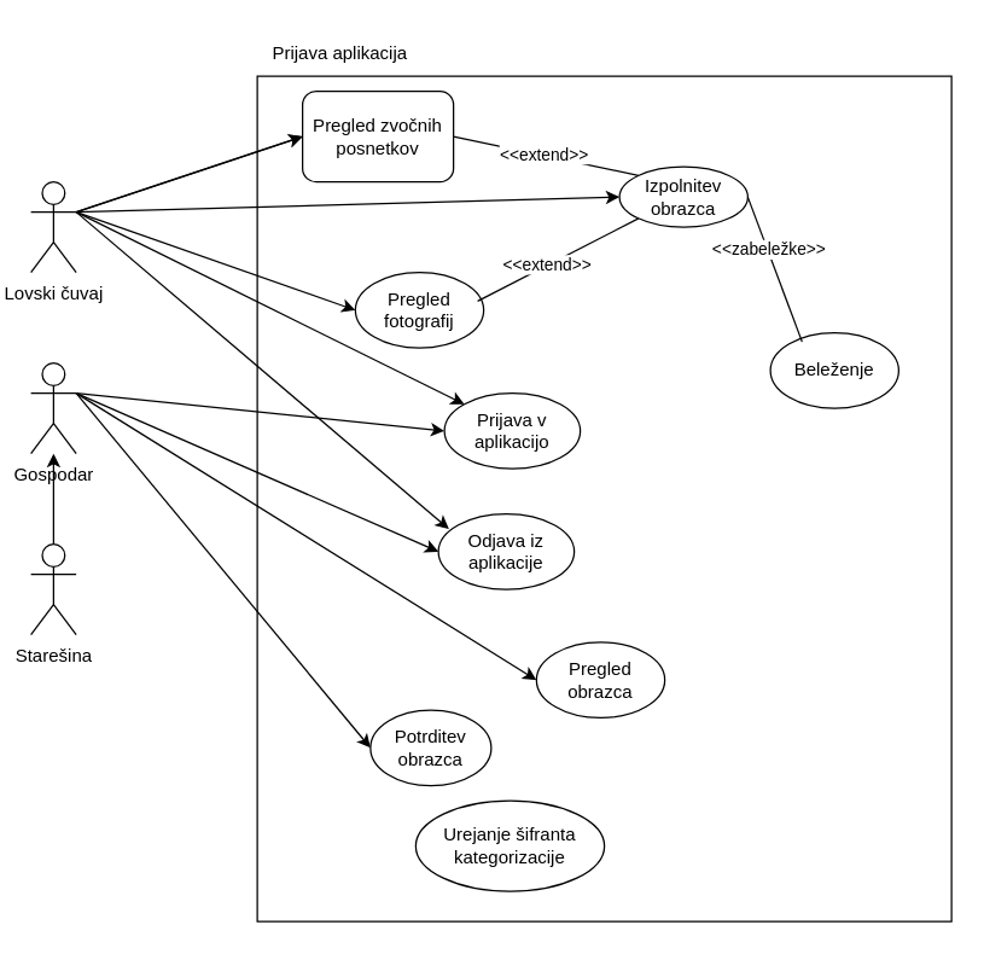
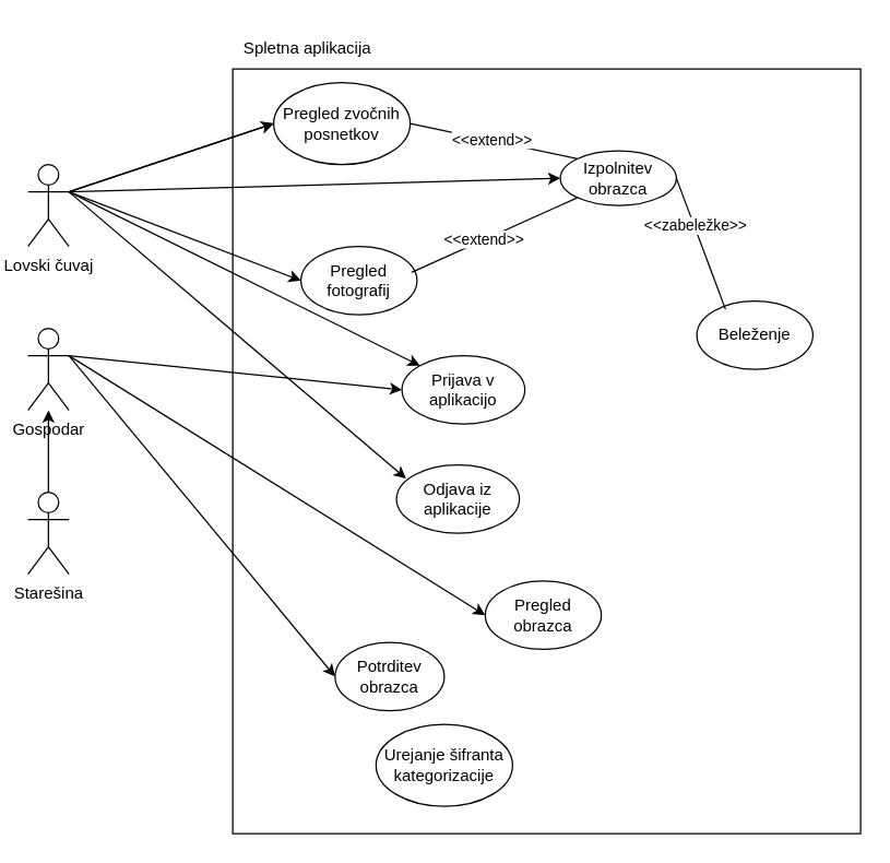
  <mxCell id="0" />
  <mxCell id="1" parent="0" />
  <mxCell id="2" value="" style="rounded=0;whiteSpace=wrap;html=1;" vertex="1" parent="1"><mxGeometry x="170" y="50" width="460" height="560" as="geometry" /></mxCell>
  <mxCell id="3" value="Lovski čuvaj" style="shape=umlActor;verticalLabelPosition=bottom;verticalAlign=top;html=1;outlineConnect=0;" vertex="1" parent="1"><mxGeometry x="20" y="120" width="30" height="60" as="geometry" /></mxCell>
  <mxCell id="4" value="Starešina" style="shape=umlActor;verticalLabelPosition=bottom;verticalAlign=top;html=1;outlineConnect=0;" vertex="1" parent="1"><mxGeometry x="20" y="360" width="30" height="60" as="geometry" /></mxCell>
  <mxCell id="5" value="Gospodar" style="shape=umlActor;verticalLabelPosition=bottom;verticalAlign=top;html=1;outlineConnect=0;" vertex="1" parent="1"><mxGeometry x="20" y="240" width="30" height="60" as="geometry" /></mxCell>
- <mxCell id="6" value="Urejanje šifranta kategorizacije" style="ellipse;whiteSpace=wrap;html=1;" vertex="1" parent="1"><mxGeometry x="275" y="530" width="125" height="60" as="geometry" /></mxCell>
+ <mxCell id="6" value="Urejanje šifranta kategorizacije" style="ellipse;whiteSpace=wrap;html=1;" vertex="1" parent="1"><mxGeometry x="275" y="530" width="100" height="60" as="geometry" /></mxCell>
  <mxCell id="7" value="Izpolnitev obrazca" style="ellipse;whiteSpace=wrap;html=1;" vertex="1" parent="1"><mxGeometry x="410" y="110" width="85" height="40" as="geometry" /></mxCell>
  <mxCell id="8" value="" style="endArrow=classic;html=1;rounded=0;exitX=1;exitY=0.333;exitDx=0;exitDy=0;exitPerimeter=0;entryX=0;entryY=0.5;entryDx=0;entryDy=0;" edge="1" parent="1" source="3" target="7"><mxGeometry width="50" height="50" relative="1" as="geometry"><mxPoint x="360" y="350" as="sourcePoint" /><mxPoint x="410" y="300" as="targetPoint" /></mxGeometry></mxCell>
  <mxCell id="9" value="Pregled obrazca" style="ellipse;whiteSpace=wrap;html=1;" vertex="1" parent="1"><mxGeometry x="355" y="425" width="85" height="50" as="geometry" /></mxCell>
  <mxCell id="10" value="" style="endArrow=classic;html=1;rounded=0;exitX=1;exitY=0.333;exitDx=0;exitDy=0;exitPerimeter=0;entryX=0;entryY=0.5;entryDx=0;entryDy=0;" edge="1" parent="1" source="5" target="9"><mxGeometry width="50" height="50" relative="1" as="geometry"><mxPoint x="360" y="350" as="sourcePoint" /><mxPoint x="410" y="300" as="targetPoint" /></mxGeometry></mxCell>
  <mxCell id="11" value="Potrditev obrazca" style="ellipse;whiteSpace=wrap;html=1;" vertex="1" parent="1"><mxGeometry x="245" y="470" width="80" height="50" as="geometry" /></mxCell>
  <mxCell id="12" value="" style="endArrow=classic;html=1;rounded=0;exitX=1;exitY=0.333;exitDx=0;exitDy=0;exitPerimeter=0;entryX=0;entryY=0.5;entryDx=0;entryDy=0;" edge="1" parent="1" source="5" target="11"><mxGeometry width="50" height="50" relative="1" as="geometry"><mxPoint x="60" y="390" as="sourcePoint" /><mxPoint x="276" y="297" as="targetPoint" /></mxGeometry></mxCell>
- <mxCell id="13" value="Prijava aplikacija" style="text;html=1;align=center;verticalAlign=middle;whiteSpace=wrap;rounded=0;" vertex="1" parent="1"><mxGeometry x="170" y="20" width="110" height="30" as="geometry" /></mxCell>
+ <mxCell id="13" value="Spletna aplikacija" style="text;html=1;align=center;verticalAlign=middle;whiteSpace=wrap;rounded=0;" vertex="1" parent="1"><mxGeometry x="170" y="20" width="110" height="30" as="geometry" /></mxCell>
  <mxCell id="14" value="" style="endArrow=classic;html=1;rounded=0;exitX=0.5;exitY=0;exitDx=0;exitDy=0;exitPerimeter=0;" edge="1" parent="1" source="4" target="5"><mxGeometry width="50" height="50" relative="1" as="geometry"><mxPoint x="360" y="330" as="sourcePoint" /><mxPoint x="410" y="280" as="targetPoint" /></mxGeometry></mxCell>
  <mxCell id="15" value="Prijava v aplikacijo" style="ellipse;whiteSpace=wrap;html=1;" vertex="1" parent="1"><mxGeometry x="294" y="260" width="90" height="50" as="geometry" /></mxCell>
  <mxCell id="16" value="Odjava iz aplikacije" style="ellipse;whiteSpace=wrap;html=1;" vertex="1" parent="1"><mxGeometry x="290" y="340" width="90" height="50" as="geometry" /></mxCell>
  <mxCell id="17" value="" style="endArrow=classic;html=1;rounded=0;entryX=0;entryY=0;entryDx=0;entryDy=0;" edge="1" parent="1" target="15"><mxGeometry width="50" height="50" relative="1" as="geometry"><mxPoint x="50" y="140" as="sourcePoint" /><mxPoint x="280" y="230" as="targetPoint" /></mxGeometry></mxCell>
  <mxCell id="18" value="" style="endArrow=classic;html=1;rounded=0;entryX=0.078;entryY=0.2;entryDx=0;entryDy=0;entryPerimeter=0;" edge="1" parent="1" target="16"><mxGeometry width="50" height="50" relative="1" as="geometry"><mxPoint x="50" y="140" as="sourcePoint" /><mxPoint x="410" y="270" as="targetPoint" /></mxGeometry></mxCell>
- <mxCell id="19" value="Pregled fotografij" style="ellipse;whiteSpace=wrap;html=1;" vertex="1" parent="1"><mxGeometry x="235" y="180" width="85" height="50" as="geometry" /></mxCell>
+ <mxCell id="19" value="Pregled fotografij" style="ellipse;whiteSpace=wrap;html=1;" vertex="1" parent="1"><mxGeometry x="220" y="180" width="85" height="50" as="geometry" /></mxCell>
  <mxCell id="20" value="" style="endArrow=classic;html=1;rounded=0;exitX=1;exitY=0.333;exitDx=0;exitDy=0;exitPerimeter=0;entryX=0;entryY=0.5;entryDx=0;entryDy=0;" edge="1" parent="1" source="3" target="19"><mxGeometry width="50" height="50" relative="1" as="geometry"><mxPoint x="360" y="350" as="sourcePoint" /><mxPoint x="410" y="300" as="targetPoint" /></mxGeometry></mxCell>
  <mxCell id="21" value="" style="endArrow=classic;html=1;rounded=0;exitX=1;exitY=0.333;exitDx=0;exitDy=0;exitPerimeter=0;entryX=0;entryY=0.5;entryDx=0;entryDy=0;" edge="1" parent="1" source="3" target="30"><mxGeometry width="50" height="50" relative="1" as="geometry"><mxPoint x="360" y="350" as="sourcePoint" /><mxPoint x="410" y="300" as="targetPoint" /></mxGeometry></mxCell>
  <mxCell id="22" value="" style="endArrow=none;html=1;rounded=0;exitX=0.953;exitY=0.38;exitDx=0;exitDy=0;entryX=0;entryY=1;entryDx=0;entryDy=0;exitPerimeter=0;" edge="1" parent="1" source="19" target="7"><mxGeometry width="50" height="50" relative="1" as="geometry"><mxPoint x="390" y="230" as="sourcePoint" /><mxPoint x="440" y="180" as="targetPoint" /></mxGeometry></mxCell>
  <mxCell id="23" value="&amp;lt;&amp;lt;extend&amp;gt;&amp;gt;" style="edgeLabel;html=1;align=center;verticalAlign=middle;resizable=0;points=[];" vertex="1" connectable="0" parent="22"><mxGeometry x="-0.129" y="2" relative="1" as="geometry"><mxPoint y="1" as="offset" /></mxGeometry></mxCell>
  <mxCell id="24" value="" style="endArrow=none;html=1;rounded=0;exitX=0;exitY=0;exitDx=0;exitDy=0;entryX=1;entryY=0.5;entryDx=0;entryDy=0;" edge="1" parent="1" source="7" target="30"><mxGeometry width="50" height="50" relative="1" as="geometry"><mxPoint x="390" y="230" as="sourcePoint" /><mxPoint x="440" y="180" as="targetPoint" /></mxGeometry></mxCell>
  <mxCell id="25" value="&amp;lt;&amp;lt;extend&amp;gt;&amp;gt;" style="edgeLabel;html=1;align=center;verticalAlign=middle;resizable=0;points=[];" vertex="1" connectable="0" parent="24"><mxGeometry x="0.036" y="-1" relative="1" as="geometry"><mxPoint as="offset" /></mxGeometry></mxCell>
  <mxCell id="26" value="Beleženje" style="ellipse;whiteSpace=wrap;html=1;" vertex="1" parent="1"><mxGeometry x="510" y="220" width="85" height="50" as="geometry" /></mxCell>
  <mxCell id="27" value="" style="endArrow=none;html=1;rounded=0;entryX=0.247;entryY=0.12;entryDx=0;entryDy=0;exitX=1;exitY=0.5;exitDx=0;exitDy=0;entryPerimeter=0;" edge="1" parent="1" source="7" target="26"><mxGeometry width="50" height="50" relative="1" as="geometry"><mxPoint x="390" y="230" as="sourcePoint" /><mxPoint x="440" y="180" as="targetPoint" /></mxGeometry></mxCell>
  <mxCell id="28" value="&amp;lt;&amp;lt;zabeležke&amp;gt;&amp;gt;" style="edgeLabel;html=1;align=center;verticalAlign=middle;resizable=0;points=[];" vertex="1" connectable="0" parent="27"><mxGeometry x="-0.28" y="1" relative="1" as="geometry"><mxPoint as="offset" /></mxGeometry></mxCell>
  <mxCell id="29" value="" style="endArrow=classic;html=1;rounded=0;exitX=1;exitY=0.333;exitDx=0;exitDy=0;exitPerimeter=0;entryX=0;entryY=0.5;entryDx=0;entryDy=0;" edge="1" parent="1" source="3" target="30"><mxGeometry width="50" height="50" relative="1" as="geometry"><mxPoint x="50" y="140" as="sourcePoint" /><mxPoint x="420" y="85" as="targetPoint" /></mxGeometry></mxCell>
- <mxCell id="30" value="Pregled zvočnih posnetkov" style="whiteSpace=wrap;html=1;rounded=1;" vertex="1" parent="1"><mxGeometry x="200" y="60" width="100" height="60" as="geometry" /></mxCell>
+ <mxCell id="30" value="Pregled zvočnih posnetkov" style="ellipse;whiteSpace=wrap;html=1;" vertex="1" parent="1"><mxGeometry x="200" y="60" width="100" height="60" as="geometry" /></mxCell>
  <mxCell id="31" value="" style="endArrow=classic;html=1;rounded=0;exitX=1;exitY=0.333;exitDx=0;exitDy=0;exitPerimeter=0;entryX=0;entryY=0.5;entryDx=0;entryDy=0;" edge="1" parent="1" source="5" target="15"><mxGeometry width="50" height="50" relative="1" as="geometry"><mxPoint x="440" y="350" as="sourcePoint" /><mxPoint x="490" y="300" as="targetPoint" /></mxGeometry></mxCell>
- <mxCell id="32" value="" style="endArrow=classic;html=1;rounded=0;exitX=1;exitY=0.333;exitDx=0;exitDy=0;exitPerimeter=0;entryX=0;entryY=0.5;entryDx=0;entryDy=0;" edge="1" parent="1" source="5" target="16"><mxGeometry width="50" height="50" relative="1" as="geometry"><mxPoint x="440" y="350" as="sourcePoint" /><mxPoint x="490" y="300" as="targetPoint" /></mxGeometry></mxCell>
